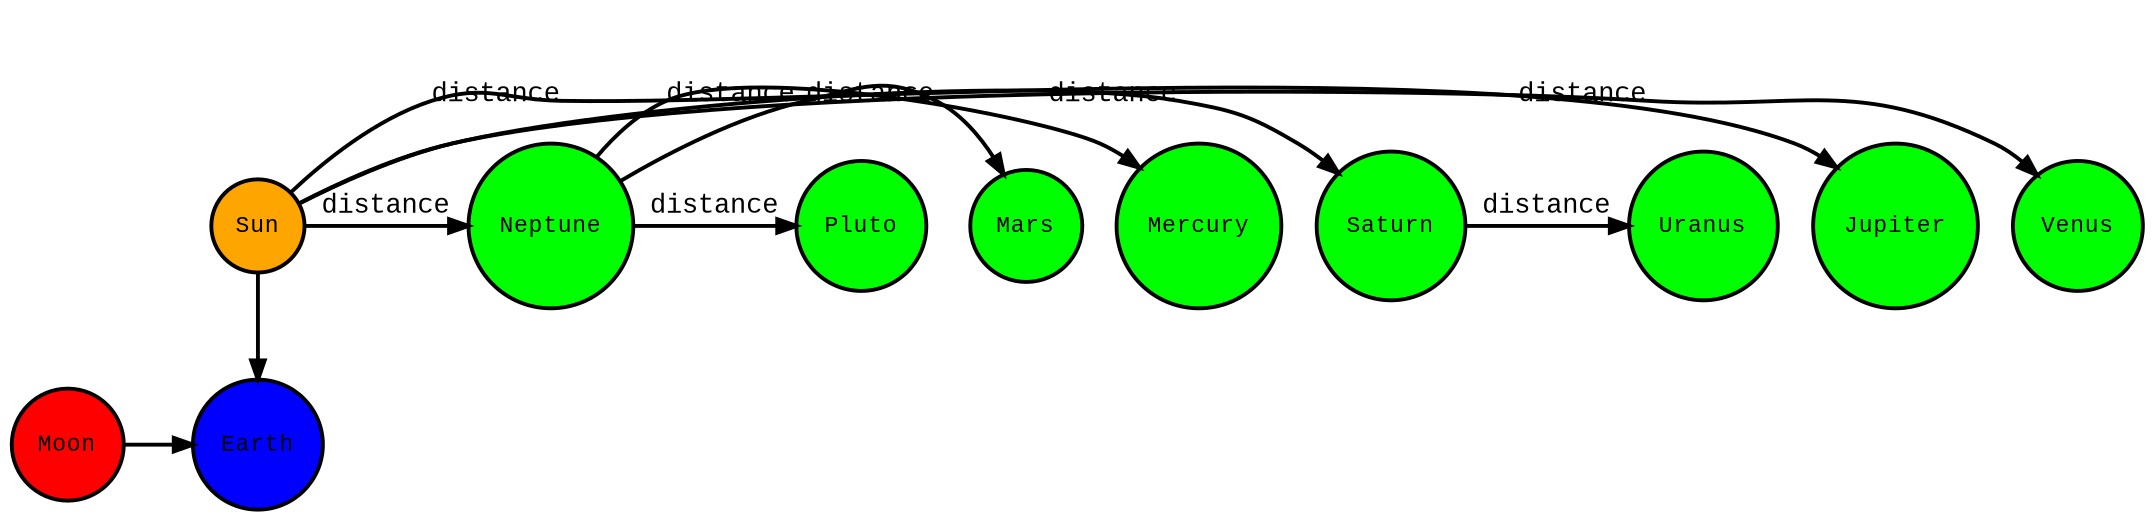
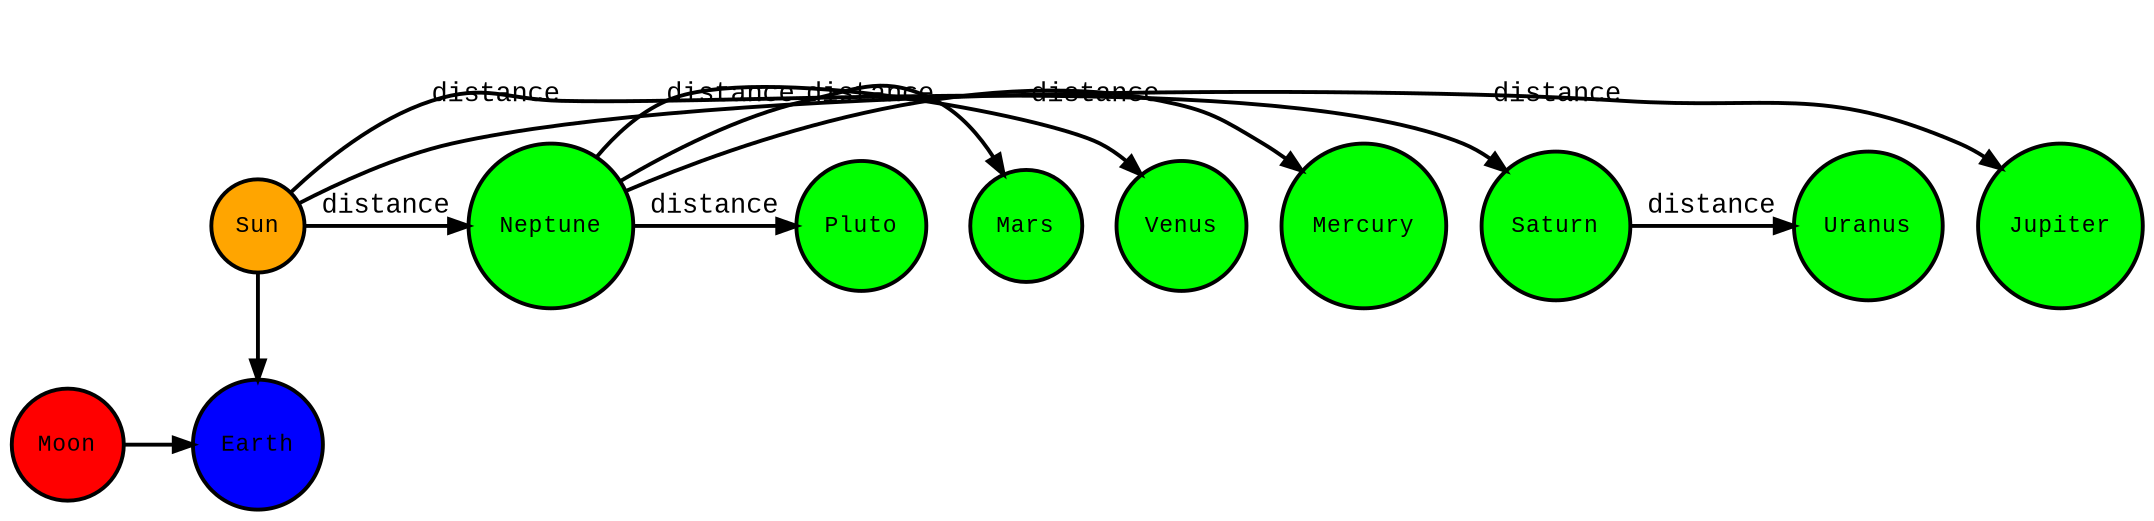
  digraph {
    fontname="Liberation Mono"
    node [fillcolor=green fontname="Liberation Mono" fontsize=12 penwidth=2 shape=circle style=filled]
    edge [color=black fontname="Liberation Mono" penwidth=2]
    n1 [fillcolor=red label="Moon\n"]
    n2 [fillcolor=blue label="Earth\n"]
    n3 [fillcolor=orange label="Sun\n"]
    n4 [label="Mercury\n"]
    n5 [label="Venus\n"]
    n6 [label="Mars\n"]
    n7 [label="Jupiter\n"]
    n8 [label="Saturn\n"]
    n9 [label="Uranus\n"]
    n10 [label="Neptune\n"]
    n11 [label="Pluto\n"]
    subgraph sub_1 {
      rank=same
      n1
      n2
    }
    subgraph sub_2 {
      rank=same
      n3
      n4
    }
    subgraph sub_3 {
      rank=same
      n3
      n5
    }
    subgraph sub_4 {
      rank=same
      n3
      n6
    }
    subgraph sub_5 {
      rank=same
      n3
      n7
    }
    subgraph sub_6 {
      rank=same
      n3
      n8
    }
    subgraph sub_7 {
      rank=same
      n3
      n9
    }
    subgraph sub_8 {
      rank=same
      n3
      n10
    }
    subgraph sub_9 {
      rank=same
      n3
      n11
    }
    n1 -> n2
    n3 -> n2
-   n3 -> n5 [label=distance]
+   n10 -> n5 [label=distance]
    n3 -> n7 [label=distance]
    n3 -> n8 [label=distance]
    n3 -> n10 [label=distance]
    n8 -> n9 [label=distance]
    n10 -> n4 [label=distance]
    n10 -> n6 [label=distance]
    n10 -> n11 [label=distance]
  }
